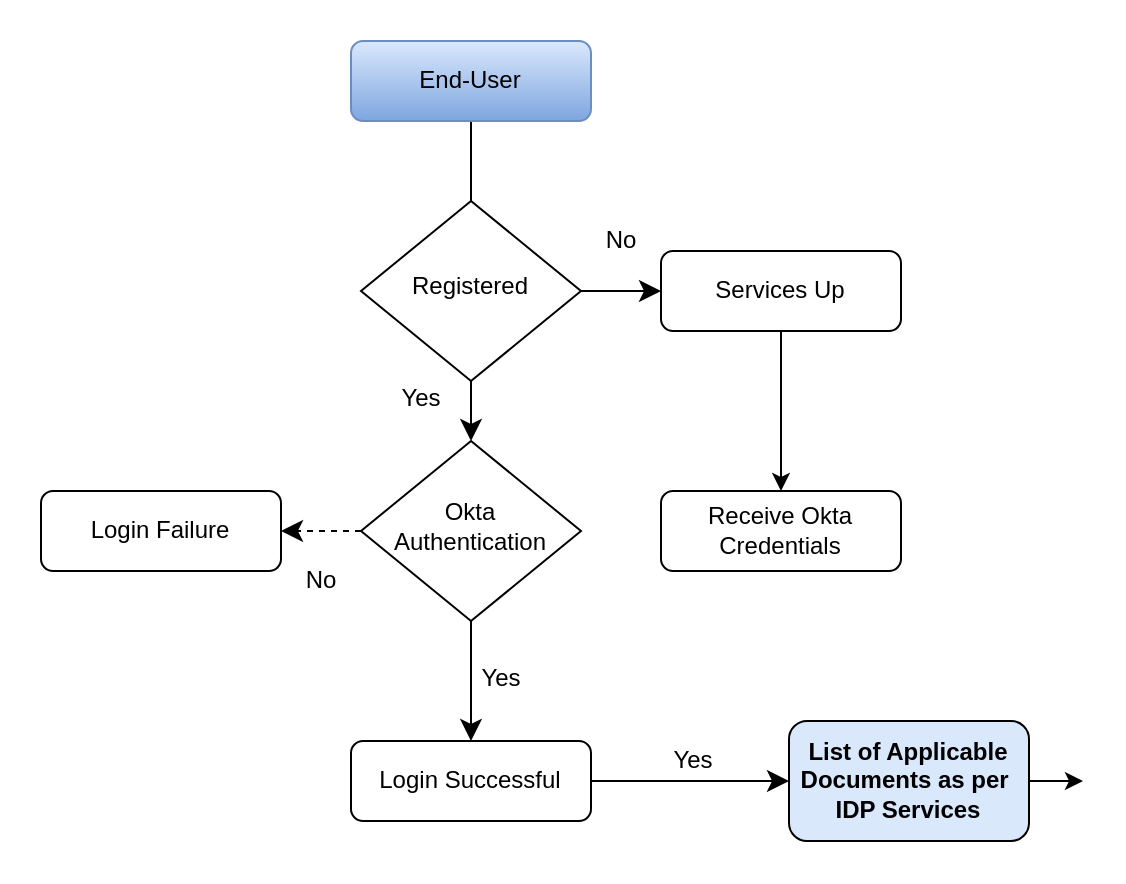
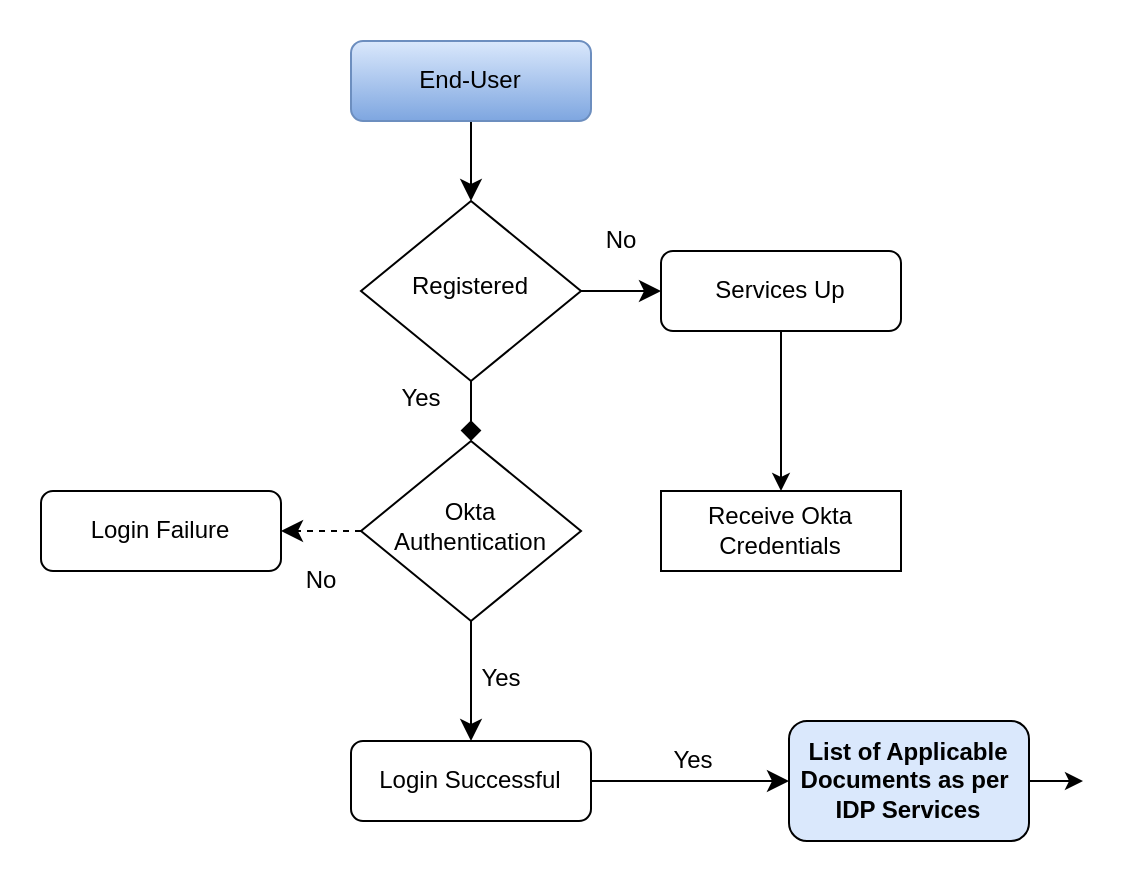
  <mxCell id="0" />
  <mxCell id="1" parent="0" />
- <mxCell id="2" value="" style="rounded=0;html=1;jettySize=auto;orthogonalLoop=1;fontSize=12;endArrow=none;endFill=1;endSize=8;strokeWidth=1;shadow=0;labelBackgroundColor=none;edgeStyle=orthogonalEdgeStyle;" edge="1" parent="1" source="3" target="6"><mxGeometry relative="1" as="geometry" /></mxCell>
+ <mxCell id="2" value="" style="rounded=0;html=1;jettySize=auto;orthogonalLoop=1;fontSize=12;endArrow=classic;endFill=1;endSize=8;strokeWidth=1;shadow=0;labelBackgroundColor=none;edgeStyle=orthogonalEdgeStyle;" edge="1" parent="1" source="3" target="6"><mxGeometry relative="1" as="geometry" /></mxCell>
  <mxCell id="3" value="End-User" style="rounded=1;whiteSpace=wrap;html=1;fontSize=12;glass=0;strokeWidth=1;shadow=0;fillColor=#dae8fc;gradientColor=#7ea6e0;strokeColor=#6c8ebf;" vertex="1" parent="1"><mxGeometry x="175" y="20" width="120" height="40" as="geometry" /></mxCell>
- <mxCell id="4" value="Yes" style="rounded=0;html=1;jettySize=auto;orthogonalLoop=1;fontSize=12;endArrow=classic;endFill=1;endSize=8;strokeWidth=1;shadow=0;labelBackgroundColor=none;edgeStyle=orthogonalEdgeStyle;" edge="1" parent="1" source="6" target="9"><mxGeometry x="0.2" y="-25" relative="1" as="geometry"><mxPoint y="-1" as="offset" /></mxGeometry></mxCell>
+ <mxCell id="4" value="Yes" style="rounded=0;html=1;jettySize=auto;orthogonalLoop=1;fontSize=12;endArrow=diamond;endFill=1;endSize=8;strokeWidth=1;shadow=0;labelBackgroundColor=none;edgeStyle=orthogonalEdgeStyle;" edge="1" parent="1" source="6" target="9"><mxGeometry x="0.2" y="-25" relative="1" as="geometry"><mxPoint y="-1" as="offset" /></mxGeometry></mxCell>
  <mxCell id="5" value="No" style="edgeStyle=orthogonalEdgeStyle;rounded=0;html=1;jettySize=auto;orthogonalLoop=1;fontSize=12;endArrow=classic;endFill=1;endSize=8;strokeWidth=1;shadow=0;labelBackgroundColor=none;" edge="1" parent="1" source="6" target="7"><mxGeometry y="25" relative="1" as="geometry"><mxPoint as="offset" /></mxGeometry></mxCell>
  <mxCell id="6" value="Registered" style="rhombus;whiteSpace=wrap;html=1;shadow=0;fontFamily=Helvetica;fontSize=12;align=center;strokeWidth=1;spacing=6;spacingTop=-4;" vertex="1" parent="1"><mxGeometry x="180" y="100" width="110" height="90" as="geometry" /></mxCell>
  <mxCell id="7" value="Services Up" style="rounded=1;whiteSpace=wrap;html=1;fontSize=12;glass=0;strokeWidth=1;shadow=0;" vertex="1" parent="1"><mxGeometry x="330" y="125" width="120" height="40" as="geometry" /></mxCell>
  <mxCell id="8" value="Yes" style="rounded=0;html=1;jettySize=auto;orthogonalLoop=1;fontSize=12;endArrow=classic;endFill=1;endSize=8;strokeWidth=1;shadow=0;labelBackgroundColor=none;edgeStyle=orthogonalEdgeStyle;" edge="1" parent="1" source="9" target="10"><mxGeometry y="15" relative="1" as="geometry"><mxPoint y="-1" as="offset" /></mxGeometry></mxCell>
  <mxCell id="9" value="Okta&lt;div style=&quot;font-size: 12px;&quot;&gt;Authentication&lt;/div&gt;" style="rhombus;whiteSpace=wrap;html=1;shadow=0;fontFamily=Helvetica;fontSize=12;align=center;strokeWidth=1;spacing=6;spacingTop=-4;" vertex="1" parent="1"><mxGeometry x="180" y="220" width="110" height="90" as="geometry" /></mxCell>
  <mxCell id="10" value="Login Successful" style="rounded=1;whiteSpace=wrap;html=1;fontSize=12;glass=0;strokeWidth=1;shadow=0;" vertex="1" parent="1"><mxGeometry x="175" y="370" width="120" height="40" as="geometry" /></mxCell>
- <mxCell id="11" value="Receive Okta&lt;br style=&quot;font-size: 12px;&quot;&gt;&lt;div style=&quot;font-size: 12px;&quot;&gt;Credentials&lt;/div&gt;" style="rounded=1;whiteSpace=wrap;html=1;fontSize=12;glass=0;strokeWidth=1;shadow=0;" vertex="1" parent="1"><mxGeometry x="330" y="245" width="120" height="40" as="geometry" /></mxCell>
+ <mxCell id="11" value="Receive Okta&lt;br style=&quot;font-size: 12px;&quot;&gt;&lt;div style=&quot;font-size: 12px;&quot;&gt;Credentials&lt;/div&gt;" style="whiteSpace=wrap;html=1;fontSize=12;glass=0;strokeWidth=1;shadow=0;rounded=0;" vertex="1" parent="1"><mxGeometry x="330" y="245" width="120" height="40" as="geometry" /></mxCell>
  <mxCell id="12" value="" style="endArrow=classic;html=1;rounded=0;exitX=0.5;exitY=1;exitDx=0;exitDy=0;entryX=0.5;entryY=0;entryDx=0;entryDy=0;endFill=1;fontSize=12;" edge="1" parent="1" source="7" target="11"><mxGeometry width="50" height="50" relative="1" as="geometry"><mxPoint x="390" y="200" as="sourcePoint" /><mxPoint x="440" y="150" as="targetPoint" /></mxGeometry></mxCell>
  <mxCell id="13" value="Login&amp;nbsp;Failure" style="rounded=1;whiteSpace=wrap;html=1;fontSize=12;glass=0;strokeWidth=1;shadow=0;" vertex="1" parent="1"><mxGeometry x="20" y="245" width="120" height="40" as="geometry" /></mxCell>
  <mxCell id="14" value="No" style="rounded=0;html=1;jettySize=auto;orthogonalLoop=1;fontSize=12;endArrow=classic;endFill=1;endSize=8;strokeWidth=1;shadow=0;labelBackgroundColor=none;edgeStyle=orthogonalEdgeStyle;exitX=0;exitY=0.5;exitDx=0;exitDy=0;entryX=1;entryY=0.5;entryDx=0;entryDy=0;dashed=1;" edge="1" parent="1" source="9" target="13"><mxGeometry y="25" relative="1" as="geometry"><mxPoint as="offset" /><mxPoint x="175" y="320" as="sourcePoint" /><mxPoint x="175" y="380" as="targetPoint" /></mxGeometry></mxCell>
  <mxCell id="15" value="&lt;b style=&quot;font-size: 12px;&quot;&gt;List of Applicable&lt;/b&gt;&lt;div style=&quot;font-size: 12px;&quot;&gt;&lt;b style=&quot;font-size: 12px;&quot;&gt;Documents&amp;nbsp;&lt;span style=&quot;background-color: initial; font-size: 12px;&quot;&gt;as per&amp;nbsp;&lt;/span&gt;&lt;/b&gt;&lt;/div&gt;&lt;div style=&quot;font-size: 12px;&quot;&gt;&lt;span style=&quot;background-color: initial; font-size: 12px;&quot;&gt;&lt;b style=&quot;font-size: 12px;&quot;&gt;IDP Services&lt;/b&gt;&lt;/span&gt;&lt;/div&gt;" style="rounded=1;whiteSpace=wrap;html=1;fontSize=12;glass=0;strokeWidth=1;shadow=0;fillColor=#dae8fc;" vertex="1" parent="1"><mxGeometry x="394" y="360" width="120" height="60" as="geometry" /></mxCell>
  <mxCell id="16" value="Yes" style="rounded=0;html=1;jettySize=auto;orthogonalLoop=1;fontSize=12;endArrow=classic;endFill=1;endSize=8;strokeWidth=1;shadow=0;labelBackgroundColor=none;edgeStyle=orthogonalEdgeStyle;entryX=0;entryY=0.5;entryDx=0;entryDy=0;exitX=1;exitY=0.5;exitDx=0;exitDy=0;" edge="1" parent="1" source="10" target="15"><mxGeometry x="0.027" y="10" relative="1" as="geometry"><mxPoint as="offset" /><mxPoint x="245" y="320" as="sourcePoint" /><mxPoint x="245" y="380" as="targetPoint" /></mxGeometry></mxCell>
  <mxCell id="17" value="" style="endArrow=classic;html=1;rounded=0;exitX=1;exitY=0.5;exitDx=0;exitDy=0;entryX=0;entryY=0.5;entryDx=0;entryDy=0;fontSize=12;" edge="1" parent="1" source="15"><mxGeometry width="50" height="50" relative="1" as="geometry"><mxPoint x="400" y="360" as="sourcePoint" /><mxPoint x="541" y="390" as="targetPoint" /></mxGeometry></mxCell>
